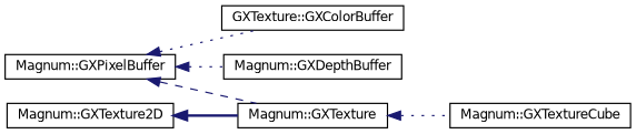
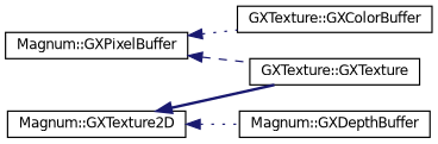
  digraph {
    rankdir=LR
    node [color=black fillcolor=white fontname=Helvetica fontsize=10 shape=record style=filled]
    edge [color=midnightblue dir=back fontname=Helvetica fontsize=10 labelfontname=Helvetica labelfontsize=10 style=dotted]
    n1 [height=0.2 label="Magnum::GXPixelBuffer" width=0.4]
    n2 [height=0.2 label="GXTexture::GXColorBuffer" width=0.4]
    n3 [height=0.2 label="Magnum::GXDepthBuffer" width=0.4]
-   n4 [height=0.2 label="Magnum::GXTexture" width=0.4]
-   n5 [height=0.2 label="Magnum::GXTextureCube" width=0.4]
+   n4 [height=0.2 label="GXTexture::GXTexture" width=0.4]
    n6 [height=0.2 label="Magnum::GXTexture2D" width=0.4]
    n1 -> n2
-   n1 -> n3
+   n6 -> n3
    n1 -> n4 [style=dashed]
-   n4 -> n5
    n6 -> n4 [style=bold]
  }
